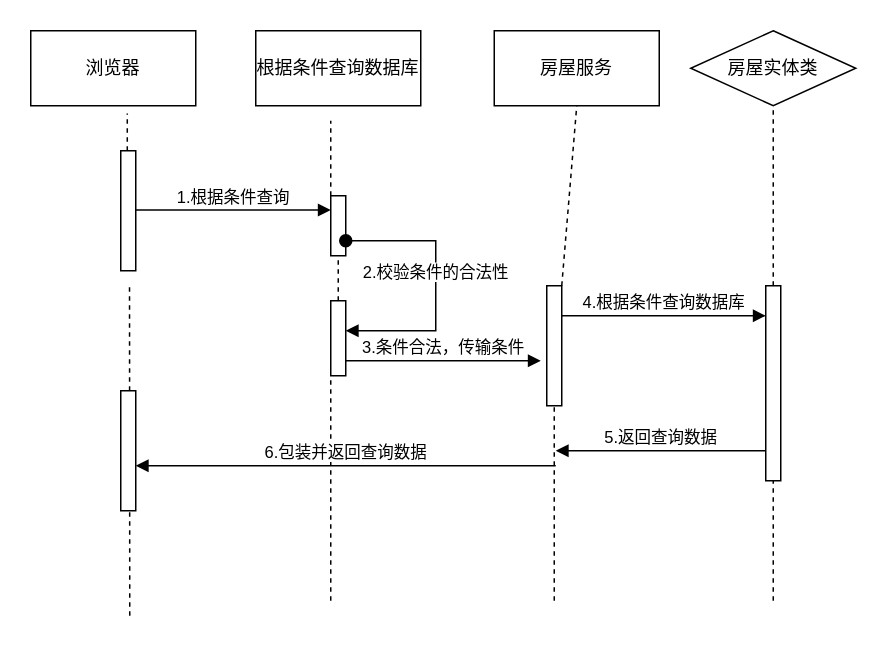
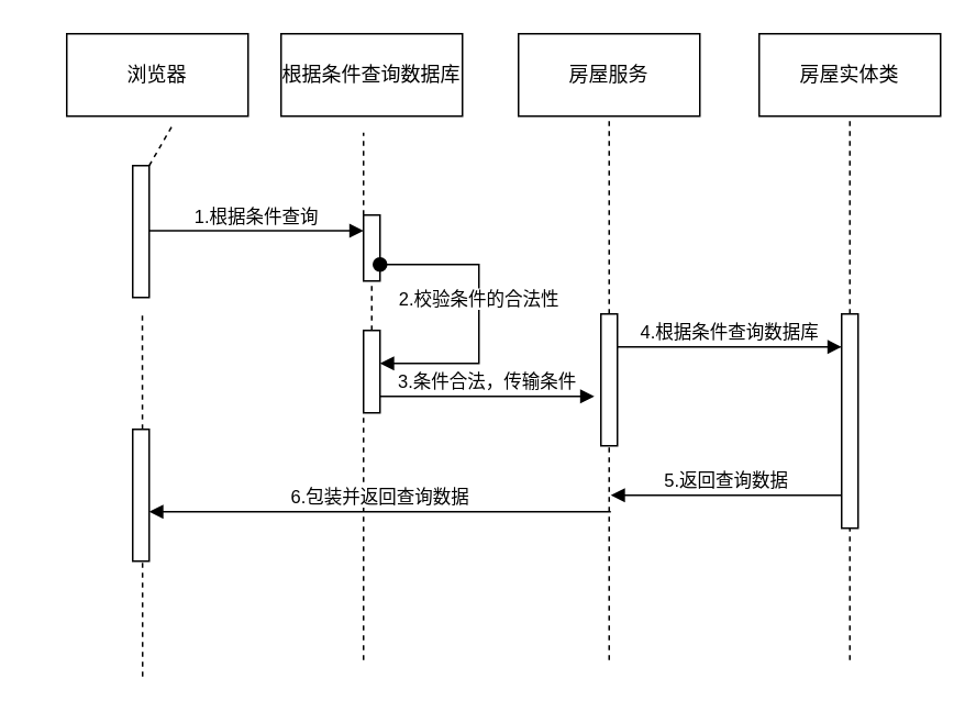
  <mxCell id="0" />
  <mxCell id="1" parent="0" />
- <mxCell id="2" value="浏览器" style="html=1;whiteSpace=wrap;" vertex="1" parent="1"><mxGeometry x="20" y="20" width="110" height="50" as="geometry" /></mxCell>
+ <mxCell id="2" value="浏览器" style="html=1;whiteSpace=wrap;" vertex="1" parent="1"><mxGeometry x="40" y="20" width="110" height="50" as="geometry" /></mxCell>
  <mxCell id="3" value="根据条件查询数据库" style="html=1;whiteSpace=wrap;" vertex="1" parent="1"><mxGeometry x="170" y="20" width="110" height="50" as="geometry" /></mxCell>
- <mxCell id="4" value="房屋服务" style="html=1;whiteSpace=wrap;" vertex="1" parent="1"><mxGeometry x="329" y="20" width="110" height="50" as="geometry" /></mxCell>
- <mxCell id="5" value="房屋实体类" style="rhombus;html=1;whiteSpace=wrap;" vertex="1" parent="1"><mxGeometry x="460" y="20" width="110" height="50" as="geometry" /></mxCell>
+ <mxCell id="4" value="房屋服务" style="html=1;whiteSpace=wrap;" vertex="1" parent="1"><mxGeometry x="314" y="20" width="110" height="50" as="geometry" /></mxCell>
+ <mxCell id="5" value="房屋实体类" style="html=1;whiteSpace=wrap;" vertex="1" parent="1"><mxGeometry x="460" y="20" width="110" height="50" as="geometry" /></mxCell>
  <mxCell id="6" value="" style="endArrow=none;dashed=1;html=1;rounded=0;entryX=0.585;entryY=1.104;entryDx=0;entryDy=0;entryPerimeter=0;" edge="1" parent="1" source="11" target="2"><mxGeometry width="50" height="50" relative="1" as="geometry"><mxPoint x="84" y="350" as="sourcePoint" /><mxPoint x="340" y="100" as="targetPoint" /></mxGeometry></mxCell>
  <mxCell id="7" value="" style="endArrow=none;dashed=1;html=1;rounded=0;" edge="1" parent="1" source="13"><mxGeometry width="50" height="50" relative="1" as="geometry"><mxPoint x="220" y="400" as="sourcePoint" /><mxPoint x="220" y="80" as="targetPoint" /></mxGeometry></mxCell>
  <mxCell id="8" value="" style="endArrow=none;dashed=1;html=1;rounded=0;entryX=0.5;entryY=1;entryDx=0;entryDy=0;" edge="1" parent="1" source="16" target="4"><mxGeometry width="50" height="50" relative="1" as="geometry"><mxPoint x="369" y="400" as="sourcePoint" /><mxPoint x="370" y="80" as="targetPoint" /></mxGeometry></mxCell>
  <mxCell id="9" value="" style="endArrow=none;dashed=1;html=1;rounded=0;entryX=0.5;entryY=1;entryDx=0;entryDy=0;" edge="1" parent="1" source="23" target="5"><mxGeometry width="50" height="50" relative="1" as="geometry"><mxPoint x="515" y="400" as="sourcePoint" /><mxPoint x="340" y="100" as="targetPoint" /></mxGeometry></mxCell>
  <mxCell id="10" value="" style="endArrow=none;dashed=1;html=1;rounded=0;entryX=0.585;entryY=1.104;entryDx=0;entryDy=0;entryPerimeter=0;" edge="1" parent="1" target="11"><mxGeometry width="50" height="50" relative="1" as="geometry"><mxPoint x="86" y="410" as="sourcePoint" /><mxPoint x="84" y="75" as="targetPoint" /></mxGeometry></mxCell>
  <mxCell id="11" value="" style="html=1;points=[[0,0,0,0,5],[0,1,0,0,-5],[1,0,0,0,5],[1,1,0,0,-5]];perimeter=orthogonalPerimeter;outlineConnect=0;targetShapes=umlLifeline;portConstraint=eastwest;newEdgeStyle={&quot;curved&quot;:0,&quot;rounded&quot;:0};" vertex="1" parent="1"><mxGeometry x="80" y="100" width="10" height="80" as="geometry" /></mxCell>
  <mxCell id="12" value="" style="endArrow=none;dashed=1;html=1;rounded=0;" edge="1" parent="1" source="18" target="13"><mxGeometry width="50" height="50" relative="1" as="geometry"><mxPoint x="220" y="400" as="sourcePoint" /><mxPoint x="220" y="80" as="targetPoint" /></mxGeometry></mxCell>
  <mxCell id="13" value="" style="html=1;points=[[0,0,0,0,5],[0,1,0,0,-5],[1,0,0,0,5],[1,1,0,0,-5]];perimeter=orthogonalPerimeter;outlineConnect=0;targetShapes=umlLifeline;portConstraint=eastwest;newEdgeStyle={&quot;curved&quot;:0,&quot;rounded&quot;:0};" vertex="1" parent="1"><mxGeometry x="220" y="130" width="10" height="40" as="geometry" /></mxCell>
  <mxCell id="14" value="1.根据条件查询" style="html=1;verticalAlign=bottom;endArrow=block;curved=0;rounded=0;" edge="1" parent="1" target="13"><mxGeometry width="80" relative="1" as="geometry"><mxPoint x="90" y="139.5" as="sourcePoint" /><mxPoint x="170" y="139.5" as="targetPoint" /></mxGeometry></mxCell>
  <mxCell id="15" value="" style="endArrow=none;dashed=1;html=1;rounded=0;entryX=0.5;entryY=1;entryDx=0;entryDy=0;" edge="1" parent="1" target="16"><mxGeometry width="50" height="50" relative="1" as="geometry"><mxPoint x="369" y="400" as="sourcePoint" /><mxPoint x="369" y="70" as="targetPoint" /></mxGeometry></mxCell>
  <mxCell id="16" value="" style="html=1;points=[[0,0,0,0,5],[0,1,0,0,-5],[1,0,0,0,5],[1,1,0,0,-5]];perimeter=orthogonalPerimeter;outlineConnect=0;targetShapes=umlLifeline;portConstraint=eastwest;newEdgeStyle={&quot;curved&quot;:0,&quot;rounded&quot;:0};" vertex="1" parent="1"><mxGeometry x="364" y="190" width="10" height="80" as="geometry" /></mxCell>
  <mxCell id="17" value="" style="endArrow=none;dashed=1;html=1;rounded=0;" edge="1" parent="1" target="18"><mxGeometry width="50" height="50" relative="1" as="geometry"><mxPoint x="220" y="400" as="sourcePoint" /><mxPoint x="220" y="180" as="targetPoint" /></mxGeometry></mxCell>
  <mxCell id="18" value="" style="html=1;points=[[0,0,0,0,5],[0,1,0,0,-5],[1,0,0,0,5],[1,1,0,0,-5]];perimeter=orthogonalPerimeter;outlineConnect=0;targetShapes=umlLifeline;portConstraint=eastwest;newEdgeStyle={&quot;curved&quot;:0,&quot;rounded&quot;:0};" vertex="1" parent="1"><mxGeometry x="220" y="200" width="10" height="50" as="geometry" /></mxCell>
  <mxCell id="19" value="2.校验条件的合法性" style="html=1;verticalAlign=bottom;startArrow=oval;startFill=1;endArrow=block;startSize=8;curved=0;rounded=0;" edge="1" parent="1" target="18"><mxGeometry width="60" relative="1" as="geometry"><mxPoint x="230" y="160" as="sourcePoint" /><mxPoint x="240" y="220" as="targetPoint" /><Array as="points"><mxPoint x="290" y="160" /><mxPoint x="290" y="220" /></Array></mxGeometry></mxCell>
  <mxCell id="20" value="3.条件合法，传输条件" style="html=1;verticalAlign=bottom;endArrow=block;curved=0;rounded=0;" edge="1" parent="1" source="18"><mxGeometry width="80" relative="1" as="geometry"><mxPoint x="240" y="240" as="sourcePoint" /><mxPoint x="360" y="240" as="targetPoint" /></mxGeometry></mxCell>
  <mxCell id="21" value="4.根据条件查询数据库" style="html=1;verticalAlign=bottom;endArrow=block;curved=0;rounded=0;" edge="1" parent="1" target="23"><mxGeometry width="80" relative="1" as="geometry"><mxPoint x="374" y="210" as="sourcePoint" /><mxPoint x="454" y="210" as="targetPoint" /></mxGeometry></mxCell>
  <mxCell id="22" value="" style="endArrow=none;dashed=1;html=1;rounded=0;entryX=0.5;entryY=1;entryDx=0;entryDy=0;" edge="1" parent="1" target="23"><mxGeometry width="50" height="50" relative="1" as="geometry"><mxPoint x="515" y="400" as="sourcePoint" /><mxPoint x="515" y="70" as="targetPoint" /></mxGeometry></mxCell>
  <mxCell id="23" value="" style="html=1;points=[[0,0,0,0,5],[0,1,0,0,-5],[1,0,0,0,5],[1,1,0,0,-5]];perimeter=orthogonalPerimeter;outlineConnect=0;targetShapes=umlLifeline;portConstraint=eastwest;newEdgeStyle={&quot;curved&quot;:0,&quot;rounded&quot;:0};" vertex="1" parent="1"><mxGeometry x="510" y="190" width="10" height="130" as="geometry" /></mxCell>
  <mxCell id="24" value="" style="html=1;points=[[0,0,0,0,5],[0,1,0,0,-5],[1,0,0,0,5],[1,1,0,0,-5]];perimeter=orthogonalPerimeter;outlineConnect=0;targetShapes=umlLifeline;portConstraint=eastwest;newEdgeStyle={&quot;curved&quot;:0,&quot;rounded&quot;:0};" vertex="1" parent="1"><mxGeometry x="80" y="260" width="10" height="80" as="geometry" /></mxCell>
  <mxCell id="25" value="5.返回查询数据" style="html=1;verticalAlign=bottom;endArrow=block;curved=0;rounded=0;" edge="1" parent="1" source="23"><mxGeometry width="80" relative="1" as="geometry"><mxPoint x="500" y="299.5" as="sourcePoint" /><mxPoint x="370" y="300" as="targetPoint" /></mxGeometry></mxCell>
  <mxCell id="26" value="6.包装并返回查询数据" style="html=1;verticalAlign=bottom;endArrow=block;curved=0;rounded=0;" edge="1" parent="1" target="24"><mxGeometry width="80" relative="1" as="geometry"><mxPoint x="370" y="310" as="sourcePoint" /><mxPoint x="340" y="310" as="targetPoint" /><mxPoint as="offset" /></mxGeometry></mxCell>
